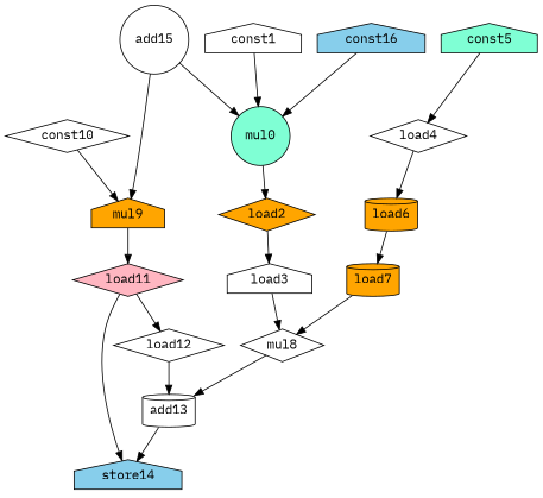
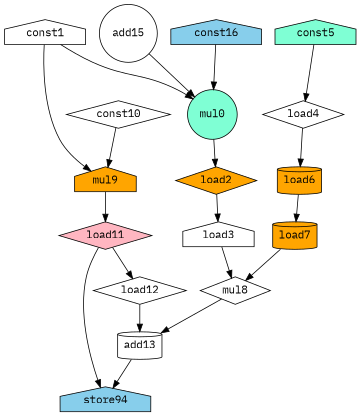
  digraph {
    fontname="IBM Plex Mono"
    node [fillcolor=white fontname="IBM Plex Mono" opcode=load shape=diamond style=filled]
    edge [fontname="IBM Plex Mono" operand=0]
    mul0 [fillcolor=aquamarine opcode=mul shape=circle]
    load2 [fillcolor=orange]
    load3 [shape=house]
    const1 [opcode=const shape=house]
    mul8 [opcode=mul]
    add13 [opcode=add shape=cylinder]
    load6 [fillcolor=orange shape=cylinder]
    load4
    load7 [fillcolor=orange shape=cylinder]
    const5 [fillcolor=aquamarine opcode=const shape=house]
-   store14 [fillcolor=skyblue opcode=store shape=house]
+   store14 [fillcolor=skyblue opcode=store shape=house label=store94]
    mul9 [fillcolor=orange opcode=mul shape=house]
    load11 [fillcolor=lightpink]
    load12
    const10 [opcode=const]
    add15 [opcode=add shape=circle]
    const16 [fillcolor=skyblue opcode=const shape=house]
    mul0 -> load2
    load2 -> load3
    load3 -> mul8 [operand=1]
    const1 -> mul0
    mul8 -> add13 [operand=1]
    add13 -> store14
    load6 -> load7
    load4 -> load6
    load7 -> mul8
    const5 -> load4
    mul9 -> load11
    load11 -> store14 [operand=1]
    load11 -> load12
    load12 -> add13
    const10 -> mul9
    add15 -> mul0 [operand=1]
-   add15 -> mul9 [operand=1]
+   const1 -> mul9 [operand=1]
    const16 -> mul0
  }
